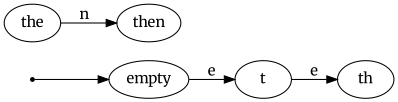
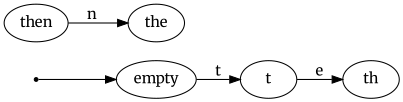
  digraph {
    fontname=Merriweather
    rankdir=LR
    node [fontname=Merriweather shape=ellipse]
    edge [fontname=Merriweather]
    start [shape=point]
    empty
    t
    th
    the
    then
    start -> empty
-   empty -> t [label=e]
+   empty -> t [label=t]
    t -> th [label=e]
-   the -> then [label=n]
+   then -> the [label=n]
  }
